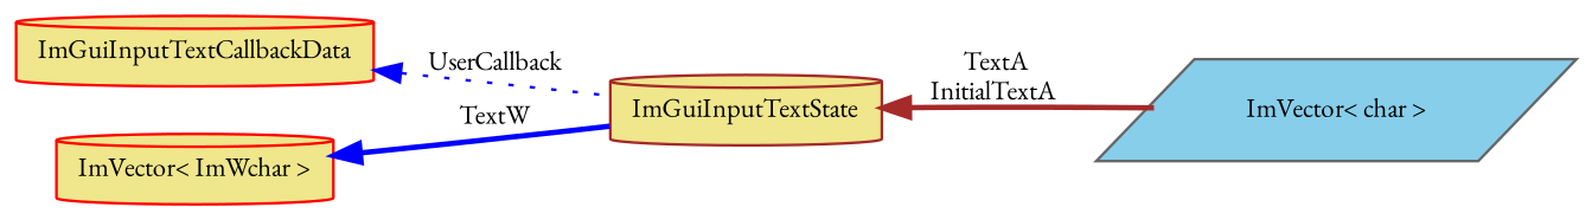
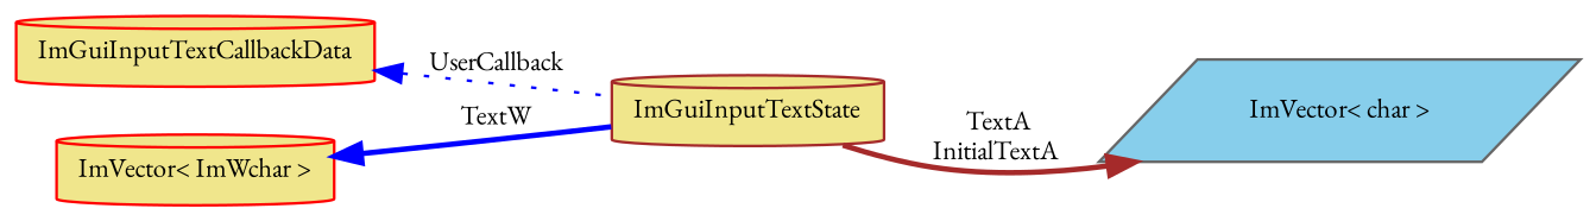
  digraph {
    fontname="EB Garamond"
    rankdir=LR
    node [color=red fillcolor=khaki fontname="EB Garamond" fontsize=10 shape=cylinder style=filled]
    edge [color=blue dir=back fontname="EB Garamond" fontsize=10 labelfontname=Helvetica labelfontsize=10 style=bold]
    n1 [color=brown fontcolor=black height=0.2 label=ImGuiInputTextState width=0.4]
    n2 [height=0.2 label=ImGuiInputTextCallbackData width=0.4]
    n3 [color=gray40 fillcolor=skyblue height=0.2 label="ImVector\< char \>" shape=parallelogram width=0.4]
    n4 [height=0.2 label="ImVector\< ImWchar \>" width=0.4]
    n2 -> n1 [label=" UserCallback" style=dotted]
-   n1 -> n3 [color=brown label=" TextA\nInitialTextA"]
+   n3 -> n1 [color=brown label=" TextA\nInitialTextA"]
    n4 -> n1 [label=" TextW"]
  }
